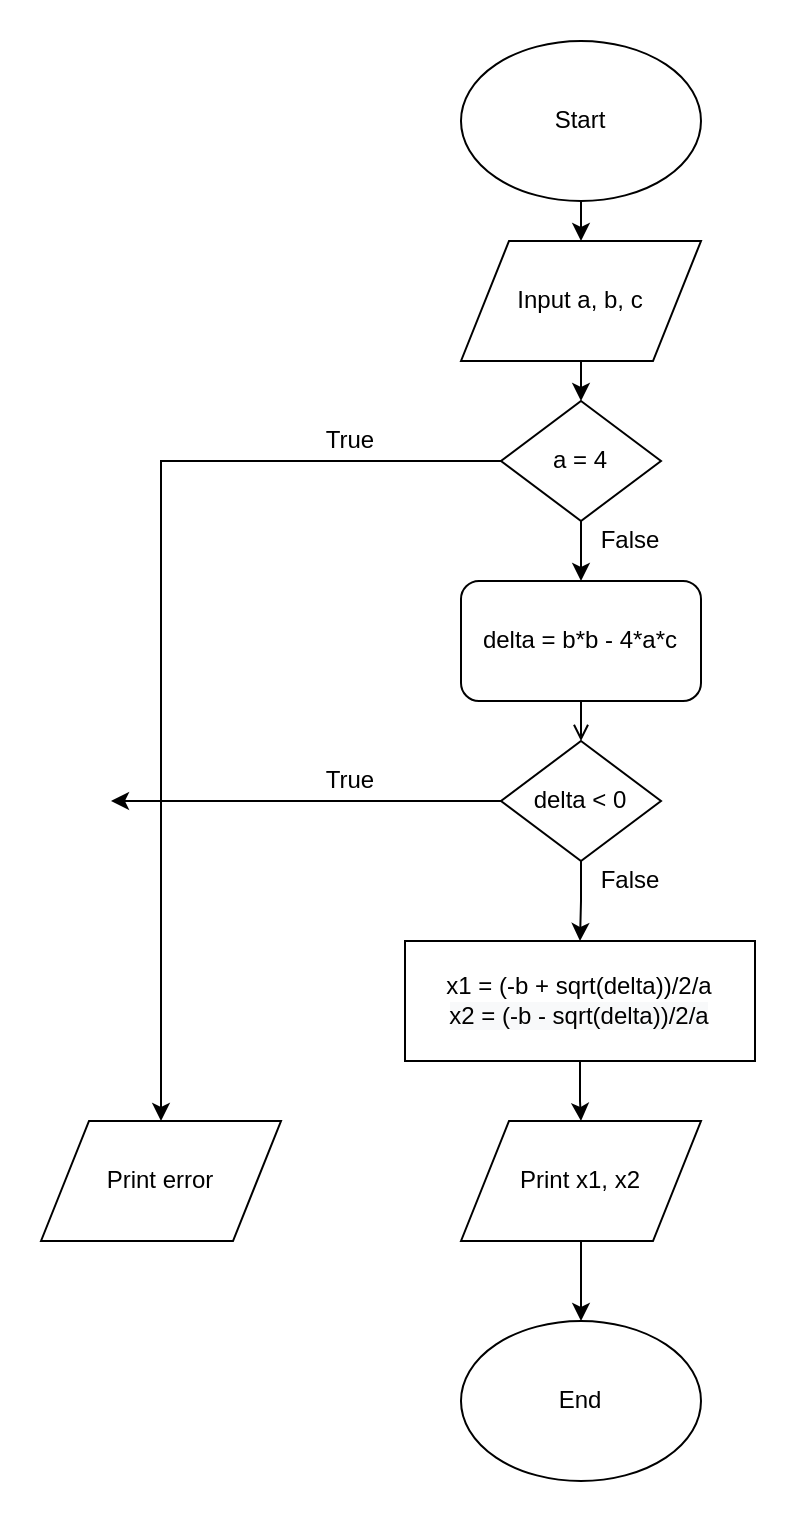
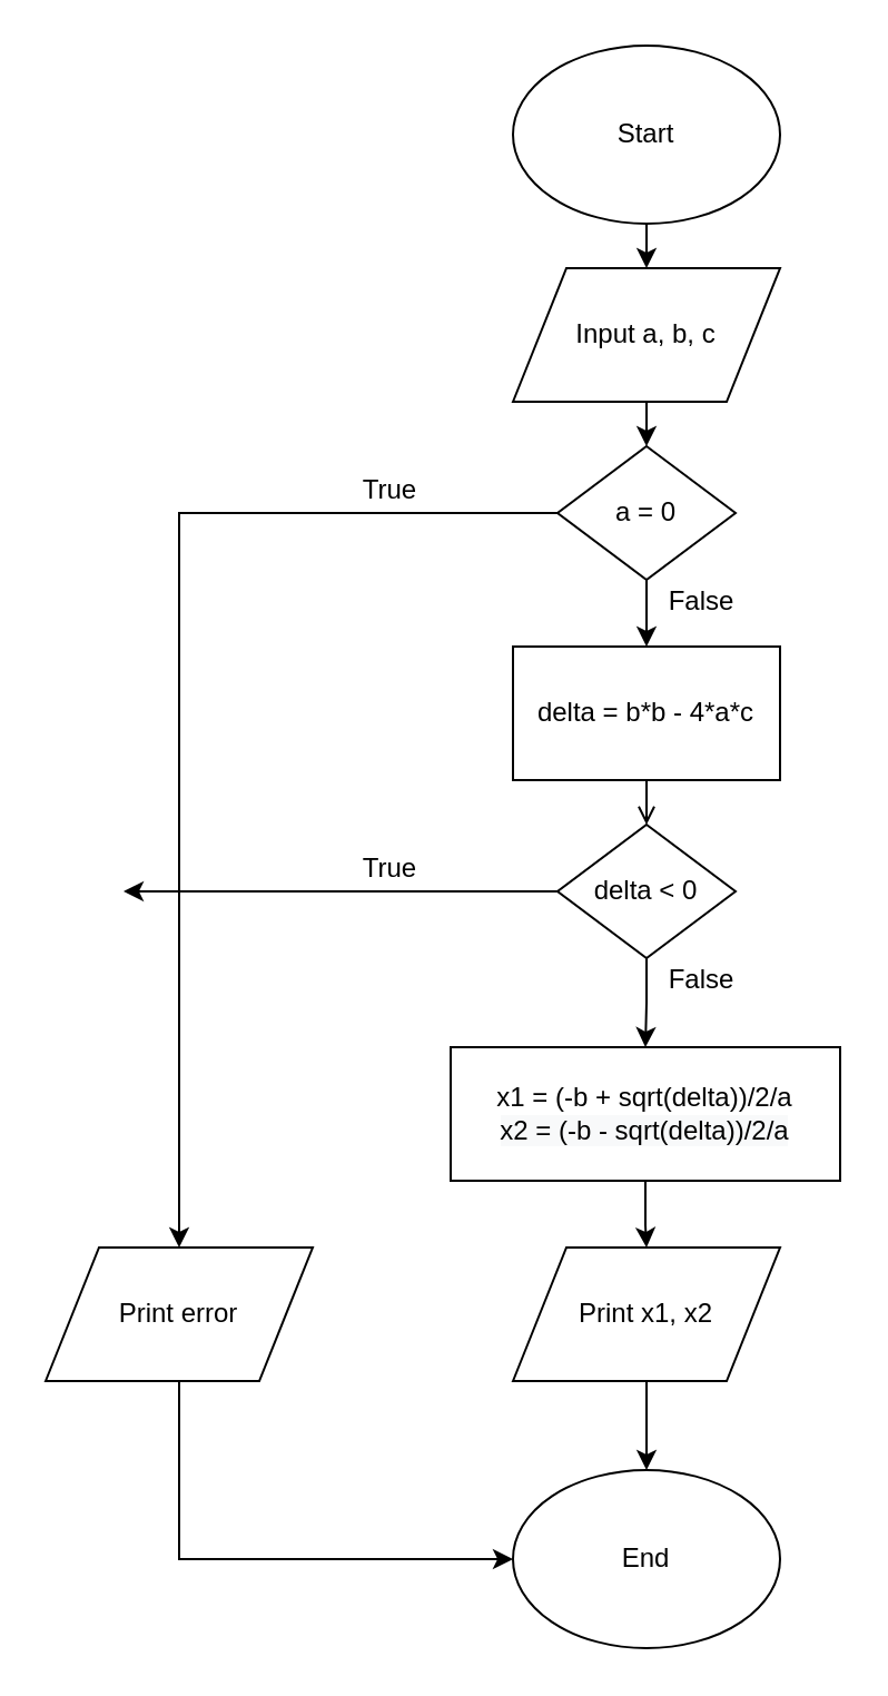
  <mxCell id="0" />
  <mxCell id="1" parent="0" />
  <mxCell id="2" target="5" style="edgeStyle=orthogonalEdgeStyle;rounded=0;orthogonalLoop=1;jettySize=auto;html=1;exitX=0.5;exitY=1;exitDx=0;exitDy=0;entryX=0.5;entryY=0;entryDx=0;entryDy=0;" parent="1" edge="1" source="3"><mxGeometry as="geometry" relative="1" /></mxCell>
  <mxCell id="3" style="ellipse;whiteSpace=wrap;html=1;" value="Start" parent="1" vertex="1"><mxGeometry height="80" width="120" as="geometry" x="230" y="20" /></mxCell>
  <mxCell id="4" target="13" style="edgeStyle=orthogonalEdgeStyle;rounded=0;orthogonalLoop=1;jettySize=auto;html=1;exitX=0.5;exitY=1;exitDx=0;exitDy=0;entryX=0.5;entryY=0;entryDx=0;entryDy=0;" parent="1" edge="1" source="5"><mxGeometry as="geometry" relative="1" /></mxCell>
  <mxCell id="5" style="shape=parallelogram;perimeter=parallelogramPerimeter;whiteSpace=wrap;html=1;" value="Input a, b, c" parent="1" vertex="1"><mxGeometry height="60" width="120" as="geometry" x="230" y="120" /></mxCell>
  <mxCell id="6" target="10" style="edgeStyle=orthogonalEdgeStyle;rounded=0;orthogonalLoop=1;jettySize=auto;html=1;exitX=0.5;exitY=1;exitDx=0;exitDy=0;entryX=0.5;entryY=0;entryDx=0;entryDy=0;endArrow=open;" parent="1" edge="1" source="7"><mxGeometry as="geometry" relative="1" /></mxCell>
- <mxCell id="7" style="whiteSpace=wrap;html=1;rounded=1;" value="delta = b*b - 4*a*c" parent="1" vertex="1"><mxGeometry height="60" width="120" as="geometry" x="230" y="290" /></mxCell>
+ <mxCell id="7" style="rounded=0;whiteSpace=wrap;html=1;" value="delta = b*b - 4*a*c" parent="1" vertex="1"><mxGeometry height="60" width="120" as="geometry" x="230" y="290" /></mxCell>
  <mxCell id="8" target="15" style="edgeStyle=orthogonalEdgeStyle;rounded=0;orthogonalLoop=1;jettySize=auto;html=1;exitX=0.5;exitY=1;exitDx=0;exitDy=0;entryX=0.5;entryY=0;entryDx=0;entryDy=0;" parent="1" edge="1" source="10"><mxGeometry as="geometry" relative="1" /></mxCell>
  <mxCell id="9" style="edgeStyle=orthogonalEdgeStyle;rounded=0;orthogonalLoop=1;jettySize=auto;html=1;exitX=0;exitY=0.5;exitDx=0;exitDy=0;" parent="1" edge="1" source="10"><mxGeometry as="geometry" relative="1"><mxPoint as="targetPoint" x="55" y="400" /></mxGeometry></mxCell>
  <mxCell id="10" style="rhombus;whiteSpace=wrap;html=1;" value="delta &amp;lt; 0" parent="1" vertex="1"><mxGeometry height="60" width="80" as="geometry" x="250" y="370" /></mxCell>
  <mxCell id="11" target="19" style="edgeStyle=orthogonalEdgeStyle;rounded=0;orthogonalLoop=1;jettySize=auto;html=1;exitX=0;exitY=0.5;exitDx=0;exitDy=0;entryX=0.5;entryY=0;entryDx=0;entryDy=0;" parent="1" edge="1" source="13"><mxGeometry as="geometry" relative="1" /></mxCell>
  <mxCell id="12" target="7" style="edgeStyle=orthogonalEdgeStyle;rounded=0;orthogonalLoop=1;jettySize=auto;html=1;exitX=0.5;exitY=1;exitDx=0;exitDy=0;entryX=0.5;entryY=0;entryDx=0;entryDy=0;" parent="1" edge="1" source="13"><mxGeometry as="geometry" relative="1" /></mxCell>
- <mxCell id="13" style="rhombus;whiteSpace=wrap;html=1;" value="a = 4" parent="1" vertex="1"><mxGeometry height="60" width="80" as="geometry" x="250" y="200" /></mxCell>
+ <mxCell id="13" style="rhombus;whiteSpace=wrap;html=1;" value="a = 0" parent="1" vertex="1"><mxGeometry height="60" width="80" as="geometry" x="250" y="200" /></mxCell>
  <mxCell id="14" target="17" style="edgeStyle=orthogonalEdgeStyle;rounded=0;orthogonalLoop=1;jettySize=auto;html=1;exitX=0.5;exitY=1;exitDx=0;exitDy=0;" parent="1" edge="1" source="15"><mxGeometry as="geometry" relative="1" /></mxCell>
  <mxCell id="15" style="rounded=0;whiteSpace=wrap;html=1;" value="x1 = (-b + sqrt(delta))/2/a&lt;br&gt;&lt;span style=&quot;display: inline ; float: none ; background-color: rgb(248 , 249 , 250) ; color: rgb(0 , 0 , 0) ; font-family: &amp;#34;helvetica&amp;#34; ; font-size: 12px ; font-style: normal ; font-variant: normal ; font-weight: normal ; letter-spacing: normal ; line-height: 1.2 ; overflow-wrap: normal ; text-align: center ; text-decoration: none ; text-indent: 0px ; text-transform: none ; white-space: normal ; word-spacing: 0px&quot;&gt;x2 = (-b - sqrt(delta))/2/a&lt;/span&gt;" parent="1" vertex="1"><mxGeometry height="60" width="175" as="geometry" x="202" y="470" /></mxCell>
  <mxCell id="16" target="20" style="edgeStyle=orthogonalEdgeStyle;rounded=0;orthogonalLoop=1;jettySize=auto;html=1;exitX=0.5;exitY=1;exitDx=0;exitDy=0;entryX=0.5;entryY=0;entryDx=0;entryDy=0;" parent="1" edge="1" source="17"><mxGeometry as="geometry" relative="1" /></mxCell>
  <mxCell id="17" style="shape=parallelogram;perimeter=parallelogramPerimeter;whiteSpace=wrap;html=1;" value="Print x1, x2" parent="1" vertex="1"><mxGeometry height="60" width="120" as="geometry" x="230" y="560" /></mxCell>
+ <mxCell id="18" target="20" style="edgeStyle=orthogonalEdgeStyle;rounded=0;orthogonalLoop=1;jettySize=auto;html=1;exitX=0.5;exitY=1;exitDx=0;exitDy=0;entryX=0;entryY=0.5;entryDx=0;entryDy=0;" parent="1" edge="1" source="19"><mxGeometry as="geometry" relative="1" /></mxCell>
  <mxCell id="19" style="shape=parallelogram;perimeter=parallelogramPerimeter;whiteSpace=wrap;html=1;" value="Print error" parent="1" vertex="1"><mxGeometry x="20" y="560" height="60" width="120" as="geometry" /></mxCell>
  <mxCell id="20" style="ellipse;whiteSpace=wrap;html=1;" value="End" parent="1" vertex="1"><mxGeometry height="80" width="120" as="geometry" x="230" y="660" /></mxCell>
  <mxCell id="21" style="text;html=1;strokeColor=none;fillColor=none;align=center;verticalAlign=middle;whiteSpace=wrap;rounded=0;" value="True" parent="1" vertex="1"><mxGeometry height="20" width="40" as="geometry" x="155" y="210" /></mxCell>
  <mxCell id="22" style="text;html=1;strokeColor=none;fillColor=none;align=center;verticalAlign=middle;whiteSpace=wrap;rounded=0;" value="True" parent="1" vertex="1"><mxGeometry height="20" width="40" as="geometry" x="155" y="380" /></mxCell>
  <mxCell id="23" style="text;html=1;strokeColor=none;fillColor=none;align=center;verticalAlign=middle;whiteSpace=wrap;rounded=0;" value="False" parent="1" vertex="1"><mxGeometry height="20" width="40" as="geometry" x="295" y="260" /></mxCell>
  <mxCell id="24" style="text;html=1;strokeColor=none;fillColor=none;align=center;verticalAlign=middle;whiteSpace=wrap;rounded=0;" value="False" parent="1" vertex="1"><mxGeometry height="20" width="40" as="geometry" x="295" y="430" /></mxCell>
